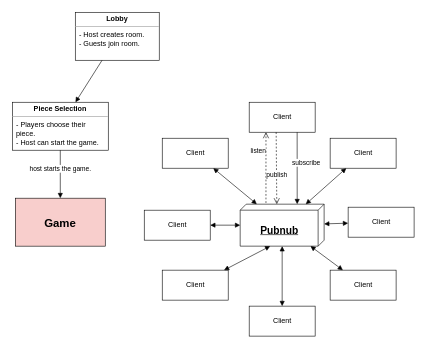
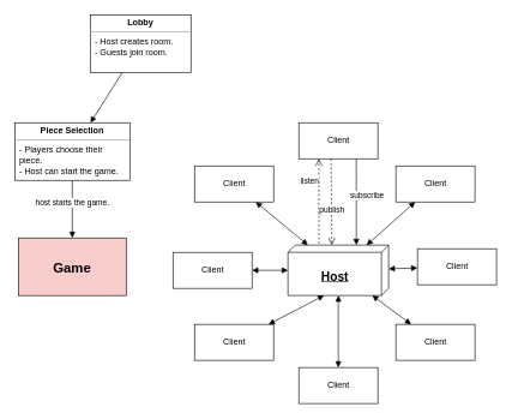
  <mxCell id="0" />
  <mxCell id="1" parent="0" />
  <mxCell id="2" value="&lt;p style=&quot;margin: 0px ; margin-top: 4px ; text-align: center&quot;&gt;&lt;b&gt;Lobby&lt;/b&gt;&lt;/p&gt;&lt;hr size=&quot;1&quot;&gt;&lt;div style=&quot;height: 2px&quot;&gt;&amp;nbsp; - Host creates room.&lt;br&gt;&amp;nbsp; - Guests join room.&lt;/div&gt;" style="verticalAlign=top;align=left;overflow=fill;fontSize=12;fontFamily=Helvetica;html=1;" vertex="1" parent="1"><mxGeometry x="125" y="20" width="140" height="80" as="geometry" /></mxCell>
  <mxCell id="3" value="&lt;p style=&quot;margin: 0px ; margin-top: 4px ; text-align: center&quot;&gt;&lt;b&gt;Piece Selection&lt;/b&gt;&lt;/p&gt;&lt;hr size=&quot;1&quot;&gt;&lt;div style=&quot;height: 2px&quot;&gt;&amp;nbsp; - Players choose their &lt;br&gt;&amp;nbsp; piece.&lt;br&gt;&amp;nbsp; - Host can start the game.&lt;/div&gt;" style="verticalAlign=top;align=left;overflow=fill;fontSize=12;fontFamily=Helvetica;html=1;" vertex="1" parent="1"><mxGeometry x="20" y="170" width="160" height="80" as="geometry" /></mxCell>
  <mxCell id="4" value="&lt;p style=&quot;margin: 4px 0px 0px ; text-align: center ; font-size: 19px&quot;&gt;&lt;b&gt;&lt;font style=&quot;font-size: 19px&quot;&gt;&lt;br&gt;&lt;/font&gt;&lt;/b&gt;&lt;/p&gt;&lt;p style=&quot;margin: 4px 0px 0px ; text-align: center ; font-size: 19px&quot;&gt;&lt;b&gt;&lt;font style=&quot;font-size: 19px&quot;&gt;Game&lt;/font&gt;&lt;/b&gt;&lt;/p&gt;&lt;div style=&quot;height: 2px ; font-size: 19px&quot;&gt;&lt;br&gt;&lt;/div&gt;" style="verticalAlign=top;align=left;overflow=fill;fontSize=12;fontFamily=Helvetica;html=1;fillColor=#f8cecc;" vertex="1" parent="1"><mxGeometry x="25" y="330" width="150" height="80" as="geometry" /></mxCell>
  <mxCell id="5" value="host starts the game." style="html=1;verticalAlign=bottom;endArrow=block;entryX=0.5;entryY=0;entryDx=0;entryDy=0;" edge="1" parent="1" source="3" target="4"><mxGeometry width="80" relative="1" as="geometry"><mxPoint x="220" y="360" as="sourcePoint" /><mxPoint x="80" y="280" as="targetPoint" /></mxGeometry></mxCell>
  <mxCell id="6" value="" style="html=1;verticalAlign=bottom;endArrow=block;" edge="1" parent="1" source="2" target="3"><mxGeometry width="80" relative="1" as="geometry"><mxPoint x="220" y="360" as="sourcePoint" /><mxPoint x="300" y="360" as="targetPoint" /></mxGeometry></mxCell>
  <mxCell id="7" value="Client" style="html=1;" vertex="1" parent="1"><mxGeometry x="270" y="230" width="110" height="50" as="geometry" /></mxCell>
  <mxCell id="8" value="Client" style="html=1;" vertex="1" parent="1"><mxGeometry x="415" y="170" width="110" height="50" as="geometry" /></mxCell>
  <mxCell id="9" value="Client" style="html=1;" vertex="1" parent="1"><mxGeometry x="550" y="230" width="110" height="50" as="geometry" /></mxCell>
  <mxCell id="10" value="Client" style="html=1;" vertex="1" parent="1"><mxGeometry x="415" y="510" width="110" height="50" as="geometry" /></mxCell>
- <mxCell id="11" value="&lt;b style=&quot;font-size: 17px&quot;&gt;&lt;br&gt;Pubnub&lt;/b&gt;" style="verticalAlign=top;align=center;spacingTop=8;spacingLeft=2;spacingRight=12;shape=cube;size=10;direction=south;fontStyle=4;html=1;" vertex="1" parent="1"><mxGeometry x="400" y="340" width="140" height="70" as="geometry" /></mxCell>
+ <mxCell id="11" value="&lt;b style=&quot;font-size: 17px&quot;&gt;&lt;br&gt;Host&lt;/b&gt;" style="verticalAlign=top;align=center;spacingTop=8;spacingLeft=2;spacingRight=12;shape=cube;size=10;direction=south;fontStyle=4;html=1;" vertex="1" parent="1"><mxGeometry x="400" y="340" width="140" height="70" as="geometry" /></mxCell>
  <mxCell id="12" value="Client" style="html=1;" vertex="1" parent="1"><mxGeometry x="550" y="450" width="110" height="50" as="geometry" /></mxCell>
  <mxCell id="13" value="Client" style="html=1;" vertex="1" parent="1"><mxGeometry x="270" y="450" width="110" height="50" as="geometry" /></mxCell>
  <mxCell id="14" value="Client" style="html=1;" vertex="1" parent="1"><mxGeometry x="580" y="345" width="110" height="50" as="geometry" /></mxCell>
  <mxCell id="15" value="Client" style="html=1;" vertex="1" parent="1"><mxGeometry x="240" y="350" width="110" height="50" as="geometry" /></mxCell>
  <mxCell id="16" value="subscribe" style="html=1;verticalAlign=bottom;endArrow=block;entryX=0;entryY=0.321;entryDx=0;entryDy=0;entryPerimeter=0;" edge="1" parent="1" target="11"><mxGeometry x="0.0" y="15" width="80" relative="1" as="geometry"><mxPoint x="495" y="220" as="sourcePoint" /><mxPoint x="440" y="350" as="targetPoint" /><mxPoint as="offset" /></mxGeometry></mxCell>
  <mxCell id="17" value="listen" style="html=1;verticalAlign=bottom;endArrow=open;dashed=1;endSize=8;exitX=-0.029;exitY=0.693;exitDx=0;exitDy=0;exitPerimeter=0;" edge="1" parent="1" source="11"><mxGeometry x="0.322" y="13" relative="1" as="geometry"><mxPoint x="520" y="470" as="sourcePoint" /><mxPoint x="443" y="220" as="targetPoint" /><mxPoint as="offset" /></mxGeometry></mxCell>
  <mxCell id="18" value="" style="endArrow=block;startArrow=block;endFill=1;startFill=1;html=1;" edge="1" parent="1" source="7" target="11"><mxGeometry width="160" relative="1" as="geometry"><mxPoint x="320" y="350" as="sourcePoint" /><mxPoint x="410" y="350" as="targetPoint" /></mxGeometry></mxCell>
  <mxCell id="19" value="" style="endArrow=block;startArrow=block;endFill=1;startFill=1;html=1;exitX=1;exitY=0.5;exitDx=0;exitDy=0;" edge="1" parent="1" source="15" target="11"><mxGeometry width="160" relative="1" as="geometry"><mxPoint x="360" y="380" as="sourcePoint" /><mxPoint x="485" y="374.5" as="targetPoint" /></mxGeometry></mxCell>
  <mxCell id="20" value="" style="endArrow=block;startArrow=block;endFill=1;startFill=1;html=1;" edge="1" parent="1" source="13"><mxGeometry width="160" relative="1" as="geometry"><mxPoint x="390" y="450" as="sourcePoint" /><mxPoint x="450" y="410" as="targetPoint" /></mxGeometry></mxCell>
  <mxCell id="21" value="" style="endArrow=block;startArrow=block;endFill=1;startFill=1;html=1;" edge="1" parent="1" source="11" target="10"><mxGeometry width="160" relative="1" as="geometry"><mxPoint x="200" y="580" as="sourcePoint" /><mxPoint x="360" y="580" as="targetPoint" /></mxGeometry></mxCell>
  <mxCell id="22" value="" style="endArrow=block;startArrow=block;endFill=1;startFill=1;html=1;" edge="1" parent="1" source="11" target="12"><mxGeometry width="160" relative="1" as="geometry"><mxPoint x="270" y="600" as="sourcePoint" /><mxPoint x="430" y="600" as="targetPoint" /></mxGeometry></mxCell>
  <mxCell id="23" value="" style="endArrow=block;startArrow=block;endFill=1;startFill=1;html=1;" edge="1" parent="1" source="11" target="14"><mxGeometry width="160" relative="1" as="geometry"><mxPoint x="260" y="590" as="sourcePoint" /><mxPoint x="420" y="590" as="targetPoint" /></mxGeometry></mxCell>
  <mxCell id="24" value="" style="endArrow=block;startArrow=block;endFill=1;startFill=1;html=1;" edge="1" parent="1" source="9" target="11"><mxGeometry width="160" relative="1" as="geometry"><mxPoint x="230" y="540" as="sourcePoint" /><mxPoint x="520" y="360" as="targetPoint" /></mxGeometry></mxCell>
  <mxCell id="25" value="publish" style="html=1;verticalAlign=bottom;endArrow=open;dashed=1;endSize=8;exitX=0.409;exitY=1;exitDx=0;exitDy=0;exitPerimeter=0;entryX=0;entryY=0.564;entryDx=0;entryDy=0;entryPerimeter=0;" edge="1" parent="1" source="8" target="11"><mxGeometry x="0.333" relative="1" as="geometry"><mxPoint x="440" y="350" as="sourcePoint" /><mxPoint x="470" y="310" as="targetPoint" /><mxPoint as="offset" /></mxGeometry></mxCell>
